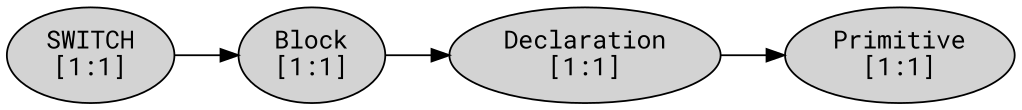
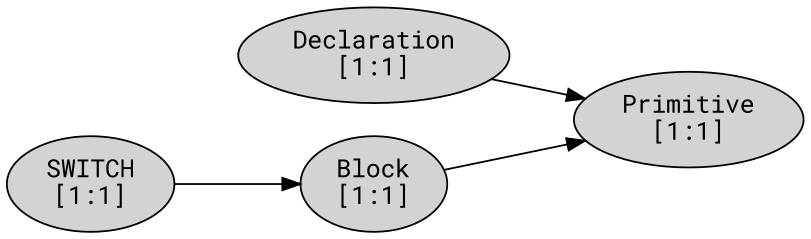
  digraph {
    fontname="Roboto Mono"
    rankdir=LR
    node [fontname="Roboto Mono" shape=ellipse style=filled]
    edge [fontname="Roboto Mono"]
    n1 [label="Block\n[1:1]"]
    n2 [label="Declaration\n[1:1]"]
    n3 [label="Primitive\n[1:1]"]
    n4 [label="SWITCH\n[1:1]"]
-   n1 -> n2
+   n1 -> n3
    n2 -> n3
    n4 -> n1
  }
